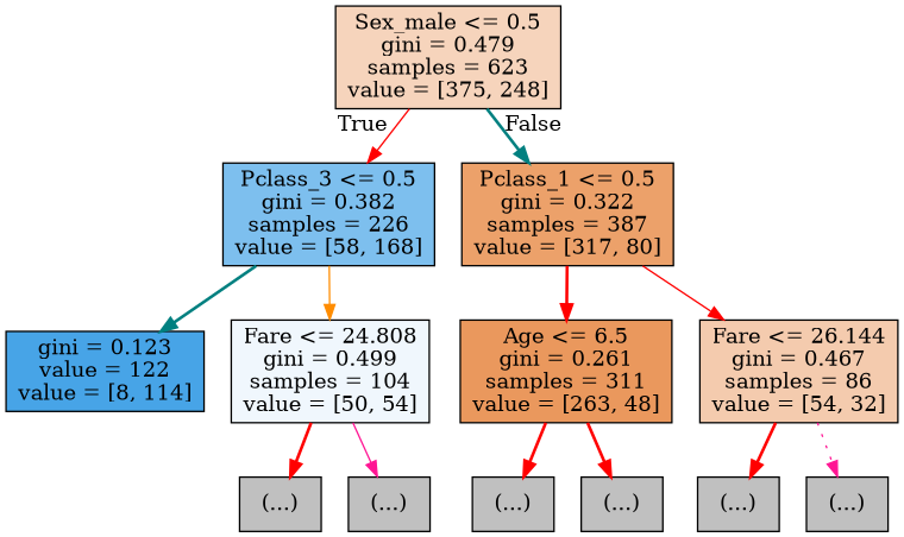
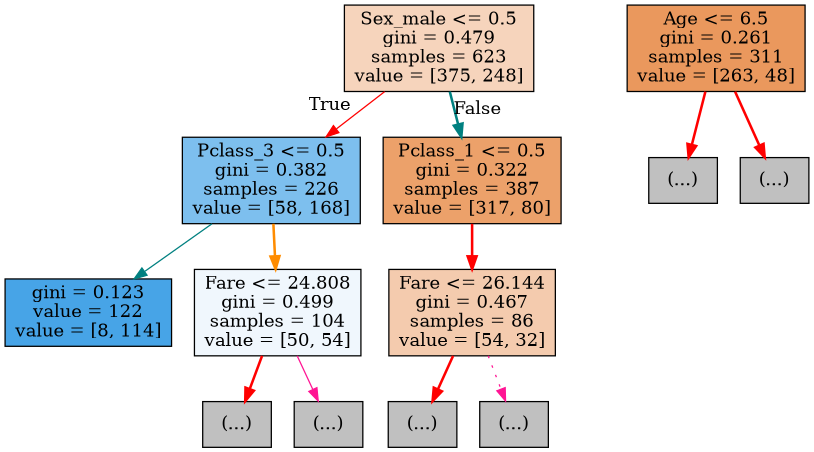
  digraph {
    node [color=black fillcolor="#C0C0C0" shape=box style=filled]
    edge [color=red style=bold]
    n1 [fillcolor="#e5813956" label="Sex_male <= 0.5\ngini = 0.479\nsamples = 623\nvalue = [375, 248]"]
    n2 [fillcolor="#399de5a7" label="Pclass_3 <= 0.5\ngini = 0.382\nsamples = 226\nvalue = [58, 168]"]
    n3 [fillcolor="#e58139bf" label="Pclass_1 <= 0.5\ngini = 0.322\nsamples = 387\nvalue = [317, 80]"]
    n4 [fillcolor="#399de5ed" label="gini = 0.123\nvalue = 122\nvalue = [8, 114]"]
    n5 [fillcolor="#399de513" label="Fare <= 24.808\ngini = 0.499\nsamples = 104\nvalue = [50, 54]"]
    n6 [fillcolor="#e58139d0" label="Age <= 6.5\ngini = 0.261\nsamples = 311\nvalue = [263, 48]"]
    n7 [fillcolor="#e5813968" label="Fare <= 26.144\ngini = 0.467\nsamples = 86\nvalue = [54, 32]"]
    n8 [label="(...)"]
    n9 [label="(...)"]
    n10 [label="(...)"]
    n11 [label="(...)"]
    n12 [label="(...)"]
    n13 [label="(...)"]
    n1 -> n2 [headlabel=True labelangle=45 labeldistance=2.5 style=solid]
    n1 -> n3 [color=teal headlabel=False labelangle=-45 labeldistance=2.5]
-   n2 -> n4 [color=teal]
-   n2 -> n5 [color=darkorange style=solid]
-   n3 -> n6
-   n3 -> n7 [style=solid]
+   n2 -> n4 [color=teal style=solid]
+   n2 -> n5 [color=darkorange]
+   n3 -> n7
    n5 -> n8
    n5 -> n9 [color=deeppink style=solid]
    n6 -> n10
    n6 -> n11
    n7 -> n12
    n7 -> n13 [color=deeppink style=dotted]
  }
